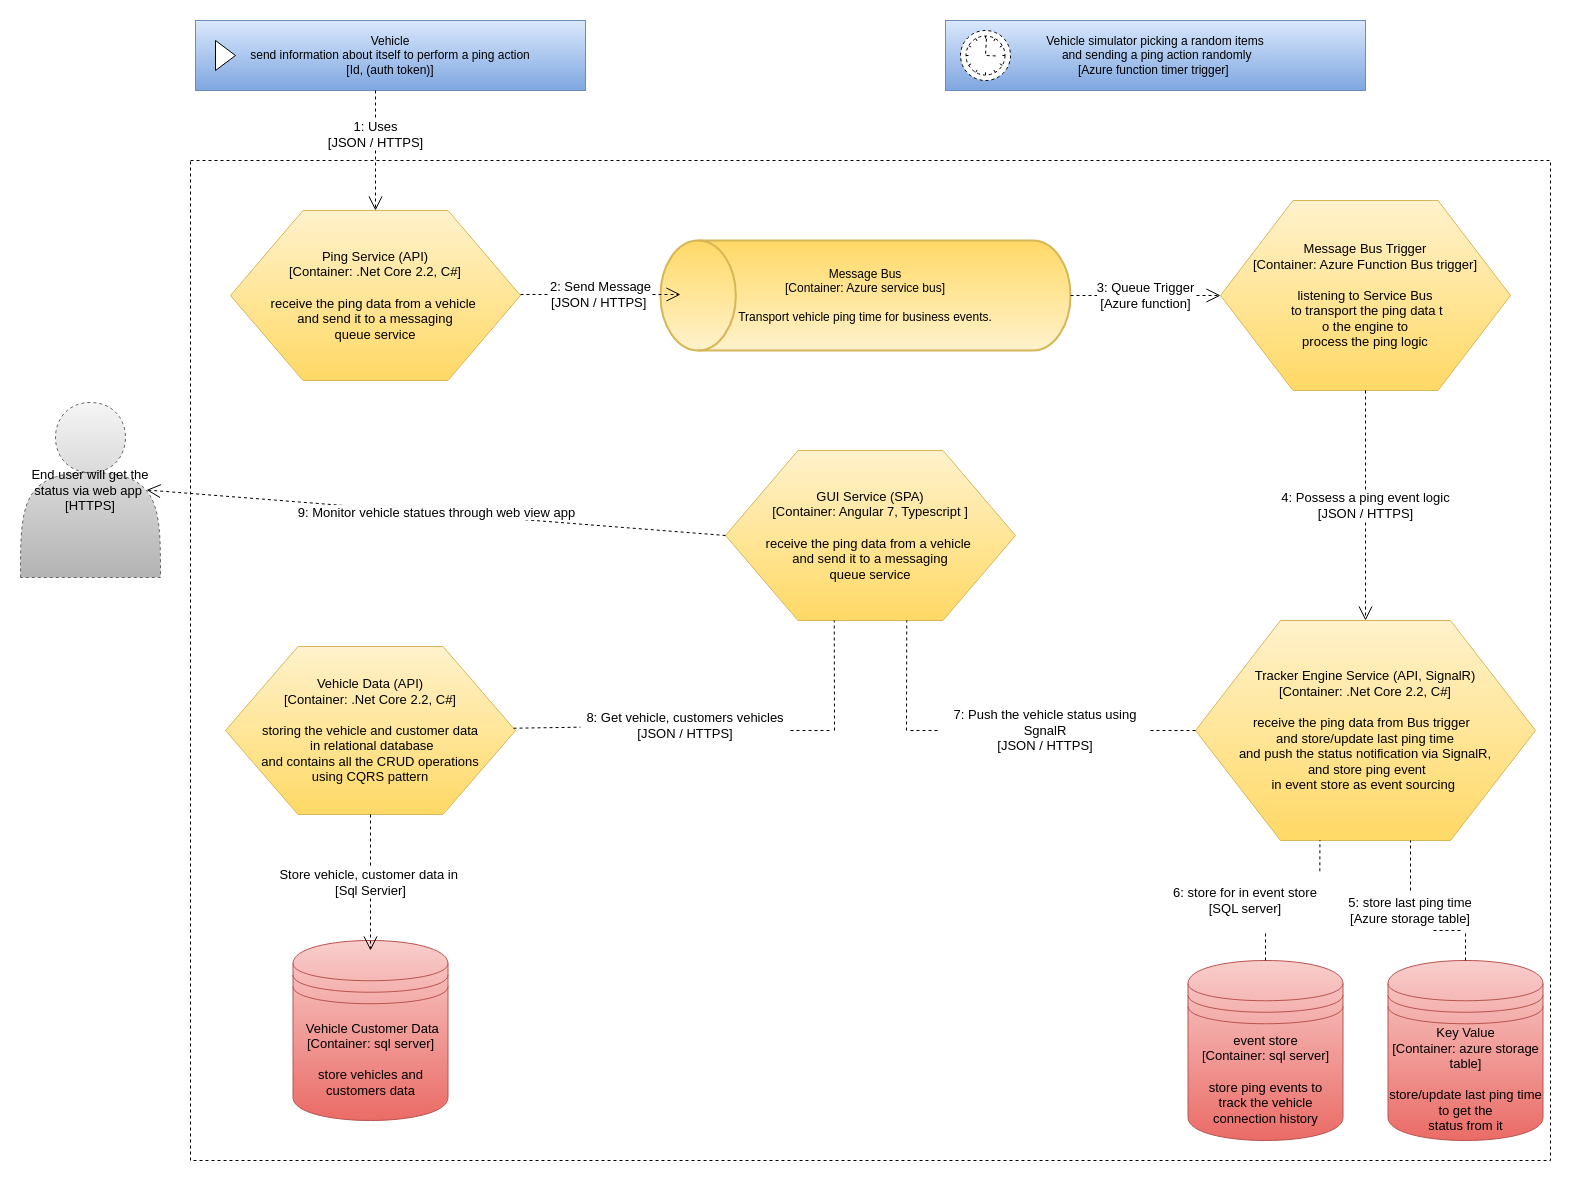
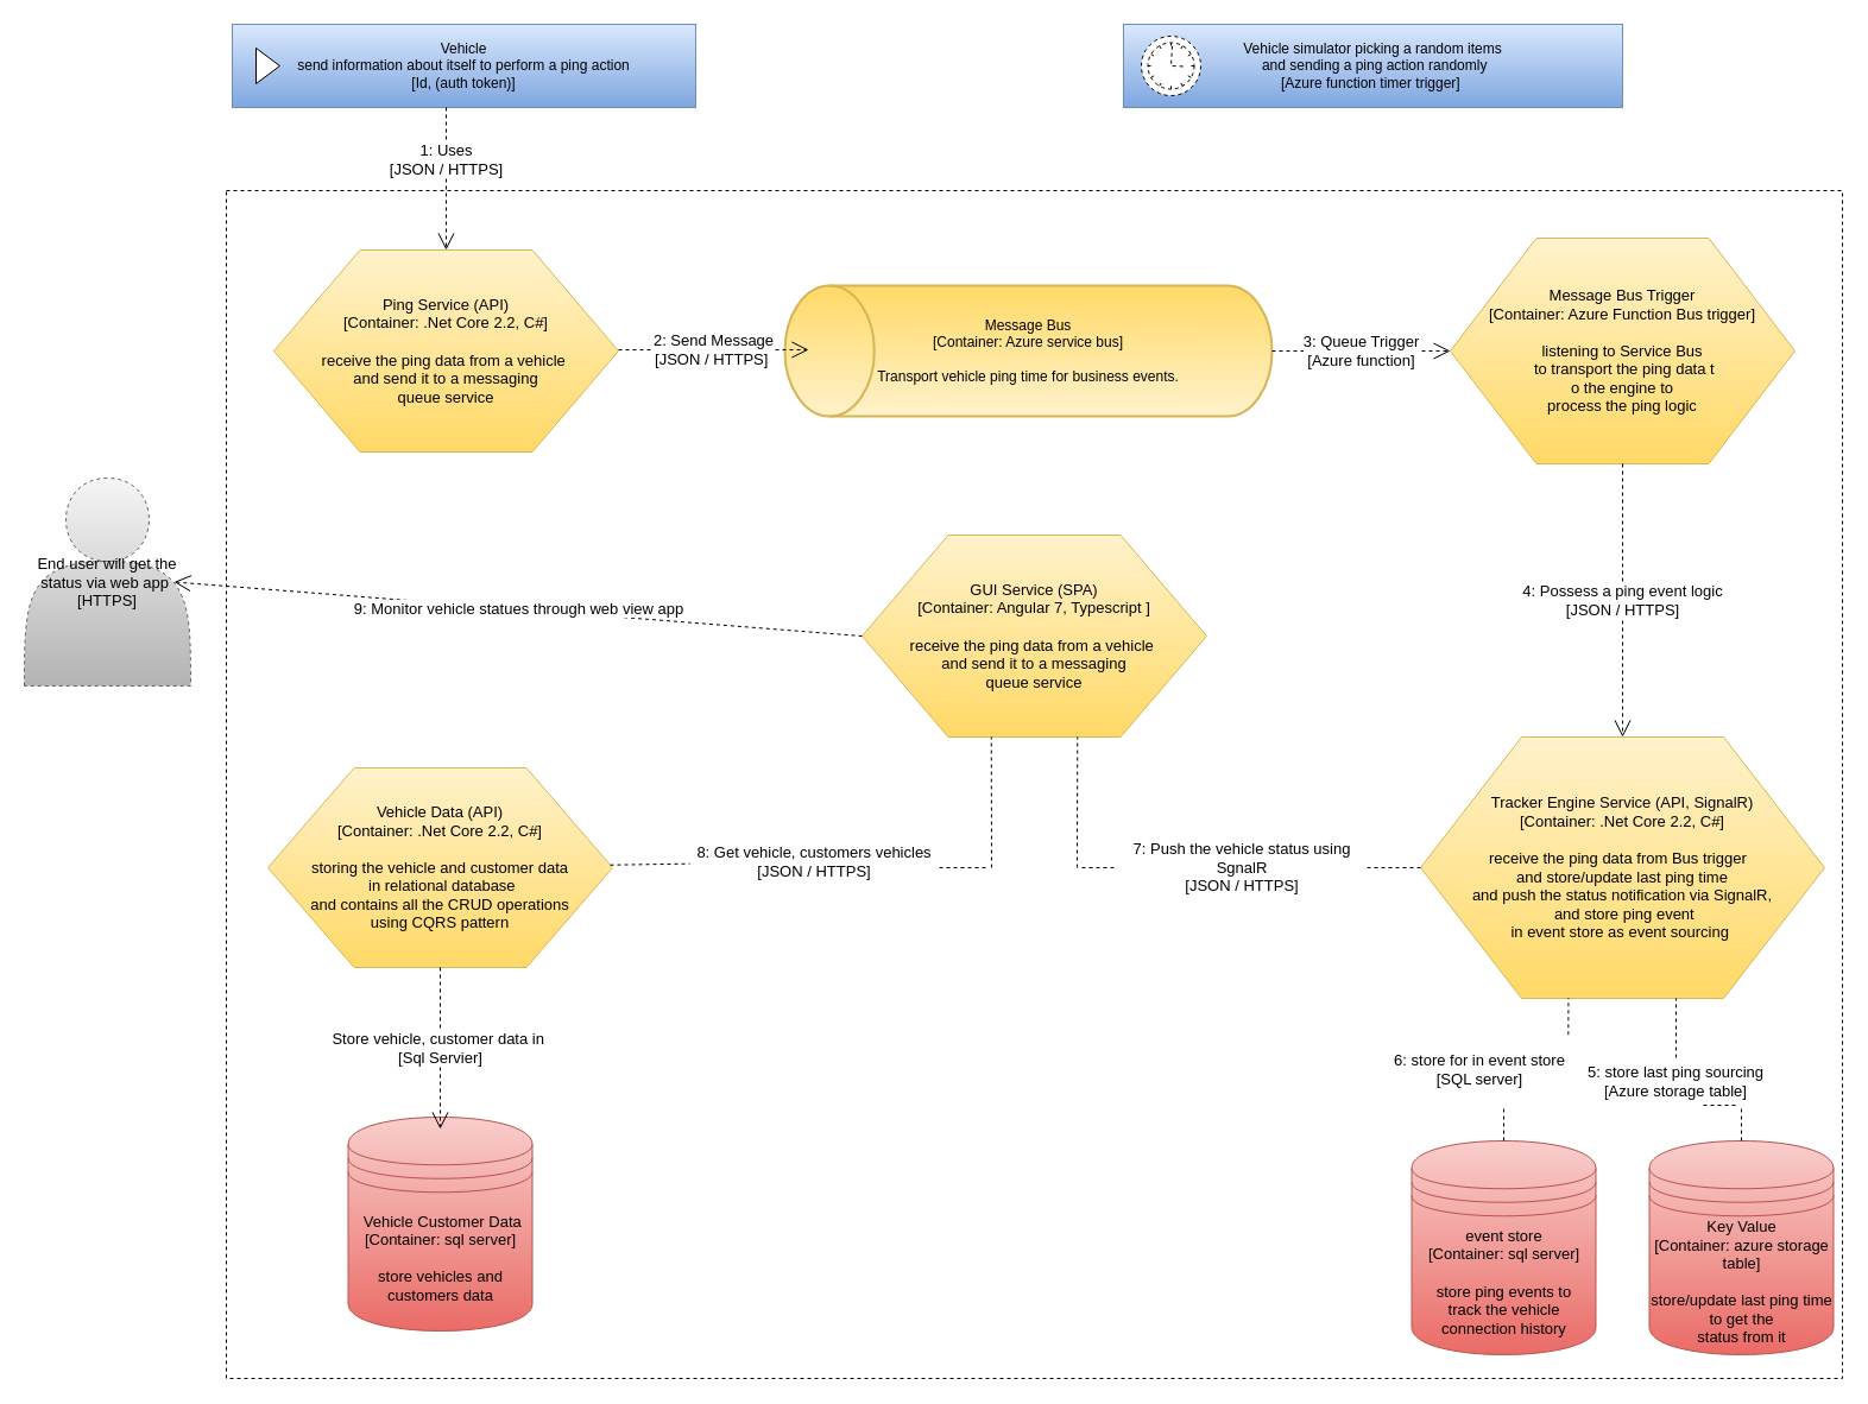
  <mxCell id="0" />
  <mxCell id="1" parent="0" />
  <mxCell id="2" value="" style="rounded=0;whiteSpace=wrap;html=1;dashed=1;" vertex="1" parent="1"><mxGeometry x="190" y="160" width="1360" height="1000" as="geometry" /></mxCell>
  <mxCell id="3" value="&lt;div&gt;Vehicle&lt;/div&gt;&lt;div&gt;send information about itself to perform a ping action&lt;/div&gt;&lt;div&gt;[Id, (auth token)]&lt;/div&gt;" style="html=1;whiteSpace=wrap;container=1;recursiveResize=0;collapsible=0;fillColor=#dae8fc;strokeColor=#6c8ebf;gradientColor=#7ea6e0;" vertex="1" parent="1"><mxGeometry x="195" y="20" width="390" height="70" as="geometry" /></mxCell>
  <mxCell id="4" value="" style="triangle;html=1;whiteSpace=wrap;" vertex="1" parent="3"><mxGeometry x="20" y="20" width="20" height="30" as="geometry" /></mxCell>
  <mxCell id="5" value="Message Bus&lt;br&gt;[Container: Azure service bus]&lt;br&gt;&lt;br&gt;Transport vehicle ping time for business events.&lt;br&gt;" style="strokeWidth=2;html=1;shape=mxgraph.flowchart.direct_data;whiteSpace=wrap;fillColor=#fff2cc;strokeColor=#d6b656;gradientColor=#ffd966;direction=west;" vertex="1" parent="1"><mxGeometry x="660" y="240" width="410" height="110" as="geometry" /></mxCell>
  <mxCell id="6" value="&lt;div&gt;Ping Service (API)&lt;br&gt;[Container: .Net Core 2.2, C#]&lt;br&gt;&lt;br&gt;&lt;/div&gt;&lt;div&gt;receive the ping data from a vehicle&amp;nbsp;&lt;/div&gt;&lt;div&gt;and send it to a messaging &lt;br&gt;queue service&lt;/div&gt;" style="shape=hexagon;perimeter=hexagonPerimeter2;whiteSpace=wrap;html=1;fontSize=13;gradientColor=#ffd966;fillColor=#fff2cc;strokeColor=#d6b656;" vertex="1" parent="1"><mxGeometry x="230" y="210" width="290" height="170" as="geometry" /></mxCell>
  <mxCell id="7" value="&lt;div&gt;Message Bus Trigger&lt;br&gt;[Container: Azure Function Bus trigger]&lt;br&gt;&lt;br&gt;&lt;/div&gt;&lt;div&gt;listening to Service Bus&lt;br&gt;&amp;nbsp;to transport the ping data t&lt;br&gt;o the engine to &lt;br&gt;process the ping logic&lt;br&gt;&lt;/div&gt;" style="shape=hexagon;perimeter=hexagonPerimeter2;whiteSpace=wrap;html=1;fontSize=13;gradientColor=#ffd966;fillColor=#fff2cc;strokeColor=#d6b656;" vertex="1" parent="1"><mxGeometry x="1220" y="200" width="290" height="190" as="geometry" /></mxCell>
  <mxCell id="8" value="&lt;div&gt;Tracker Engine Service (API, SignalR)&lt;br&gt;[Container: .Net Core 2.2, C#]&lt;br&gt;&lt;br&gt;&lt;/div&gt;&lt;div&gt;receive the ping data from Bus trigger&amp;nbsp;&amp;nbsp;&lt;/div&gt;&lt;div&gt;and store/update last ping time &lt;br&gt;and push the status notification via SignalR,&lt;br&gt;&amp;nbsp;and store ping event &lt;br&gt;in event store as event sourcing&amp;nbsp;&lt;/div&gt;" style="shape=hexagon;perimeter=hexagonPerimeter2;whiteSpace=wrap;html=1;fontSize=13;gradientColor=#ffd966;fillColor=#fff2cc;strokeColor=#d6b656;" vertex="1" parent="1"><mxGeometry x="1195" y="620" width="340" height="220" as="geometry" /></mxCell>
  <mxCell id="9" value="&lt;div&gt;GUI Service (SPA)&lt;br&gt;[Container: Angular 7, Typescript ]&lt;br&gt;&lt;br&gt;&lt;/div&gt;&lt;div&gt;receive the ping data from a vehicle&amp;nbsp;&lt;/div&gt;&lt;div&gt;and send it to a messaging &lt;br&gt;queue service&lt;/div&gt;" style="shape=hexagon;perimeter=hexagonPerimeter2;whiteSpace=wrap;html=1;fontSize=13;gradientColor=#ffd966;fillColor=#fff2cc;strokeColor=#d6b656;" vertex="1" parent="1"><mxGeometry x="725" y="450" width="290" height="170" as="geometry" /></mxCell>
  <mxCell id="10" value="&lt;div&gt;Vehicle Data (API)&lt;br&gt;[Container: .Net Core 2.2, C#]&lt;br&gt;&lt;br&gt;&lt;/div&gt;&lt;div&gt;storing the vehicle and customer data&lt;br&gt;&amp;nbsp;in relational database &lt;br&gt;and contains all the CRUD operations &lt;br&gt;using CQRS pattern&lt;/div&gt;" style="shape=hexagon;perimeter=hexagonPerimeter2;whiteSpace=wrap;html=1;fontSize=13;gradientColor=#ffd966;fillColor=#fff2cc;strokeColor=#d6b656;" vertex="1" parent="1"><mxGeometry x="225" y="646" width="290" height="168" as="geometry" /></mxCell>
  <mxCell id="11" value="event store &lt;br&gt;[Container: sql server]&lt;br&gt;&lt;br&gt;store ping events to &lt;br&gt;track&amp;nbsp;the vehicle &lt;br&gt;connection history&lt;br&gt;" style="shape=datastore;whiteSpace=wrap;html=1;fontSize=13;gradientColor=#ea6b66;fillColor=#f8cecc;strokeColor=#b85450;" vertex="1" parent="1"><mxGeometry x="1187.5" y="960" width="155" height="180" as="geometry" /></mxCell>
  <mxCell id="12" value="Key Value&lt;br&gt;[Container: azure storage table]&lt;br&gt;&lt;br&gt;store/update last ping time to get the &lt;br&gt;status from it&lt;br&gt;" style="shape=datastore;whiteSpace=wrap;html=1;fontSize=13;gradientColor=#ea6b66;fillColor=#f8cecc;strokeColor=#b85450;" vertex="1" parent="1"><mxGeometry x="1387.5" y="960" width="155" height="180" as="geometry" /></mxCell>
  <mxCell id="13" value="&amp;nbsp;Vehicle Customer Data&lt;br&gt;[Container: sql server]&lt;br&gt;&lt;br&gt;store vehicles and customers data&lt;br&gt;" style="shape=datastore;whiteSpace=wrap;html=1;fontSize=13;gradientColor=#ea6b66;fillColor=#f8cecc;strokeColor=#b85450;" vertex="1" parent="1"><mxGeometry x="292.5" y="940" width="155" height="180" as="geometry" /></mxCell>
  <mxCell id="14" value="Store vehicle, customer data in&amp;nbsp;&lt;br&gt;[Sql Servier]&lt;br&gt;" style="endArrow=open;endSize=12;dashed=1;html=1;fontSize=13;exitX=0.5;exitY=1;exitDx=0;exitDy=0;" edge="1" parent="1" source="10"><mxGeometry width="160" relative="1" as="geometry"><mxPoint x="380" y="860" as="sourcePoint" /><mxPoint x="370" y="950" as="targetPoint" /></mxGeometry></mxCell>
  <mxCell id="15" value="9: Monitor vehicle statues through web view app&lt;br&gt;" style="endArrow=open;endSize=12;dashed=1;html=1;fontSize=13;exitX=0;exitY=0.5;exitDx=0;exitDy=0;entryX=0.9;entryY=0.5;entryDx=0;entryDy=0;entryPerimeter=0;" edge="1" parent="1" source="9" target="35"><mxGeometry width="160" relative="1" as="geometry"><mxPoint x="670" y="640" as="sourcePoint" /><mxPoint x="670" y="800" as="targetPoint" /></mxGeometry></mxCell>
  <mxCell id="16" value="1: Uses&lt;br&gt;[JSON / HTTPS]&lt;br&gt;" style="endArrow=open;endSize=12;dashed=1;html=1;fontSize=13;entryX=0.5;entryY=0;entryDx=0;entryDy=0;" edge="1" parent="1" target="6"><mxGeometry x="-0.25" width="160" relative="1" as="geometry"><mxPoint x="375" y="90" as="sourcePoint" /><mxPoint x="530" y="140" as="targetPoint" /><mxPoint y="-1" as="offset" /></mxGeometry></mxCell>
  <mxCell id="17" value="2: Send Message&lt;br&gt;[JSON / HTTPS]&amp;nbsp;" style="endArrow=open;endSize=12;dashed=1;html=1;fontSize=13;" edge="1" parent="1"><mxGeometry width="160" relative="1" as="geometry"><mxPoint x="520" y="294" as="sourcePoint" /><mxPoint x="680" y="294" as="targetPoint" /></mxGeometry></mxCell>
  <mxCell id="18" value="3: Queue Trigger&lt;br&gt;[Azure function]&lt;br&gt;" style="endArrow=open;endSize=12;dashed=1;html=1;fontSize=13;" edge="1" parent="1" source="5"><mxGeometry width="160" relative="1" as="geometry"><mxPoint x="1080" y="295" as="sourcePoint" /><mxPoint x="1220" y="295" as="targetPoint" /></mxGeometry></mxCell>
  <mxCell id="19" value="4: Possess a ping event logic&lt;br&gt;[JSON / HTTPS]&lt;br&gt;" style="endArrow=open;endSize=12;dashed=1;html=1;fontSize=13;exitX=0.5;exitY=1;exitDx=0;exitDy=0;" edge="1" parent="1" source="7" target="8"><mxGeometry width="160" relative="1" as="geometry"><mxPoint x="1364.5" y="400" as="sourcePoint" /><mxPoint x="1364.5" y="560" as="targetPoint" /></mxGeometry></mxCell>
  <mxCell id="20" value="" style="endArrow=none;dashed=1;html=1;fontSize=13;entryX=0;entryY=0.5;entryDx=0;entryDy=0;" edge="1" parent="1" source="24" target="8"><mxGeometry width="50" height="50" relative="1" as="geometry"><mxPoint x="910" y="730" as="sourcePoint" /><mxPoint x="930" y="730" as="targetPoint" /></mxGeometry></mxCell>
  <mxCell id="21" value="" style="endArrow=none;dashed=1;html=1;fontSize=13;entryX=0.625;entryY=1;entryDx=0;entryDy=0;" edge="1" parent="1" target="9"><mxGeometry width="50" height="50" relative="1" as="geometry"><mxPoint x="906" y="730" as="sourcePoint" /><mxPoint x="880" y="670" as="targetPoint" /></mxGeometry></mxCell>
  <mxCell id="22" value="" style="endArrow=none;dashed=1;html=1;fontSize=13;" edge="1" parent="1"><mxGeometry width="50" height="50" relative="1" as="geometry"><mxPoint x="790" y="730" as="sourcePoint" /><mxPoint x="830" y="730" as="targetPoint" /></mxGeometry></mxCell>
  <mxCell id="23" value="" style="endArrow=none;dashed=1;html=1;fontSize=13;entryX=0.375;entryY=1;entryDx=0;entryDy=0;" edge="1" parent="1" target="9"><mxGeometry width="50" height="50" relative="1" as="geometry"><mxPoint x="834" y="730" as="sourcePoint" /><mxPoint x="850" y="700" as="targetPoint" /></mxGeometry></mxCell>
  <mxCell id="24" value="7: Push the vehicle status using SgnalR&lt;br&gt;[JSON / HTTPS]&lt;br&gt;" style="text;html=1;strokeColor=none;fillColor=none;align=center;verticalAlign=middle;whiteSpace=wrap;rounded=0;dashed=1;fontSize=13;" vertex="1" parent="1"><mxGeometry x="940" y="690" width="210" height="80" as="geometry" /></mxCell>
  <mxCell id="25" value="" style="endArrow=none;dashed=1;html=1;fontSize=13;entryX=0;entryY=0.5;entryDx=0;entryDy=0;" edge="1" parent="1" target="24"><mxGeometry width="50" height="50" relative="1" as="geometry"><mxPoint x="910" y="730" as="sourcePoint" /><mxPoint x="1194.706" y="729.588" as="targetPoint" /></mxGeometry></mxCell>
  <mxCell id="26" value="8: Get vehicle, customers vehicles&lt;br&gt;[JSON / HTTPS]&lt;br&gt;" style="text;html=1;strokeColor=none;fillColor=none;align=center;verticalAlign=middle;whiteSpace=wrap;rounded=0;dashed=1;fontSize=13;" vertex="1" parent="1"><mxGeometry x="580" y="680" width="210" height="90" as="geometry" /></mxCell>
  <mxCell id="27" value="" style="endArrow=none;dashed=1;html=1;fontSize=13;" edge="1" parent="1" source="10" target="26"><mxGeometry width="50" height="50" relative="1" as="geometry"><mxPoint x="515" y="730" as="sourcePoint" /><mxPoint x="830" y="730" as="targetPoint" /></mxGeometry></mxCell>
  <mxCell id="28" value="" style="endArrow=none;dashed=1;html=1;fontSize=13;exitX=0.5;exitY=0;exitDx=0;exitDy=0;" edge="1" parent="1" source="30"><mxGeometry width="50" height="50" relative="1" as="geometry"><mxPoint x="1340" y="890" as="sourcePoint" /><mxPoint x="1410" y="840" as="targetPoint" /></mxGeometry></mxCell>
  <mxCell id="29" value="" style="endArrow=none;dashed=1;html=1;fontSize=13;exitX=0.854;exitY=0.013;exitDx=0;exitDy=0;exitPerimeter=0;entryX=0.366;entryY=0.999;entryDx=0;entryDy=0;entryPerimeter=0;" edge="1" parent="1" source="32" target="8"><mxGeometry width="50" height="50" relative="1" as="geometry"><mxPoint x="1280" y="950" as="sourcePoint" /><mxPoint x="1323" y="840" as="targetPoint" /></mxGeometry></mxCell>
- <mxCell id="30" value="5: store last ping time&lt;br&gt;[Azure storage table]&lt;br&gt;" style="text;html=1;strokeColor=none;fillColor=none;align=center;verticalAlign=middle;whiteSpace=wrap;rounded=0;dashed=1;fontSize=13;" vertex="1" parent="1"><mxGeometry x="1330" y="890" width="160" height="40" as="geometry" /></mxCell>
+ <mxCell id="30" value="5: store last ping sourcing&lt;br&gt;[Azure storage table]&lt;br&gt;" style="text;html=1;strokeColor=none;fillColor=none;align=center;verticalAlign=middle;whiteSpace=wrap;rounded=0;dashed=1;fontSize=13;" vertex="1" parent="1"><mxGeometry x="1330" y="890" width="160" height="40" as="geometry" /></mxCell>
  <mxCell id="31" value="" style="endArrow=none;dashed=1;html=1;fontSize=13;entryX=0.625;entryY=1;entryDx=0;entryDy=0;" edge="1" parent="1" target="30"><mxGeometry width="50" height="50" relative="1" as="geometry"><mxPoint x="1460" y="930" as="sourcePoint" /><mxPoint x="1407.647" y="840.176" as="targetPoint" /></mxGeometry></mxCell>
  <mxCell id="32" value="6: store for in event store&lt;br&gt;[SQL server]&lt;br&gt;" style="text;html=1;strokeColor=none;fillColor=none;align=center;verticalAlign=middle;whiteSpace=wrap;rounded=0;dashed=1;fontSize=13;" vertex="1" parent="1"><mxGeometry x="1140" y="870" width="210" height="60" as="geometry" /></mxCell>
  <mxCell id="33" value="" style="endArrow=none;dashed=1;html=1;fontSize=13;exitX=0.5;exitY=0;exitDx=0;exitDy=0;" edge="1" parent="1" source="11"><mxGeometry width="50" height="50" relative="1" as="geometry"><mxPoint x="1265.294" y="960.176" as="sourcePoint" /><mxPoint x="1265" y="930" as="targetPoint" /></mxGeometry></mxCell>
  <mxCell id="34" value="" style="endArrow=none;dashed=1;html=1;fontSize=13;exitX=0.5;exitY=0;exitDx=0;exitDy=0;" edge="1" parent="1" source="12"><mxGeometry width="50" height="50" relative="1" as="geometry"><mxPoint x="1450" y="970" as="sourcePoint" /><mxPoint x="1465" y="930" as="targetPoint" /></mxGeometry></mxCell>
  <mxCell id="35" value="End user will get the status via web app&amp;nbsp;&lt;br&gt;[HTTPS]&lt;br&gt;" style="shape=actor;whiteSpace=wrap;html=1;dashed=1;fontSize=13;gradientColor=#b3b3b3;fillColor=#f5f5f5;strokeColor=#666666;" vertex="1" parent="1"><mxGeometry x="20" y="402" width="140" height="175" as="geometry" /></mxCell>
  <mxCell id="36" value="&lt;div&gt;Vehicle simulator picking a random items&lt;br&gt;&amp;nbsp;and sending a ping action randomly&lt;br&gt;[Azure function timer trigger]&amp;nbsp;&lt;/div&gt;" style="html=1;whiteSpace=wrap;container=1;recursiveResize=0;collapsible=0;fillColor=#dae8fc;strokeColor=#6c8ebf;gradientColor=#7ea6e0;" vertex="1" parent="1"><mxGeometry x="945" y="20" width="420" height="70" as="geometry" /></mxCell>
  <mxCell id="37" value="" style="shape=mxgraph.bpmn.shape;html=1;verticalLabelPosition=bottom;labelBackgroundColor=#ffffff;verticalAlign=top;align=center;perimeter=ellipsePerimeter;outlineConnect=0;outline=standard;symbol=timer;dashed=1;fontSize=13;" vertex="1" parent="36"><mxGeometry x="15" y="10" width="50" height="50" as="geometry" /></mxCell>
